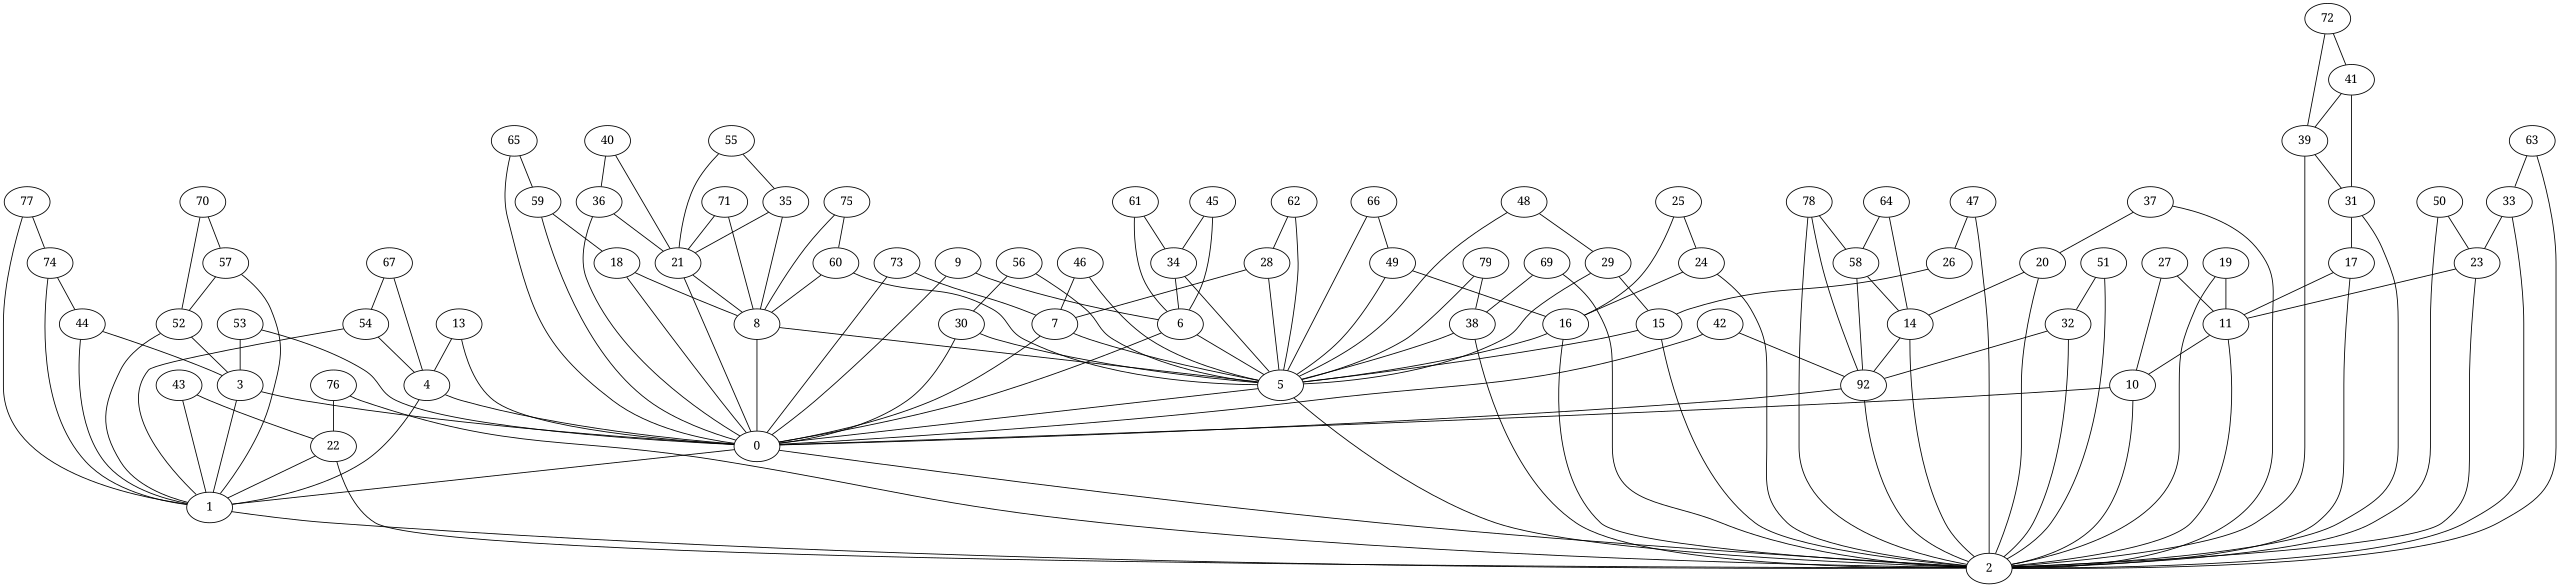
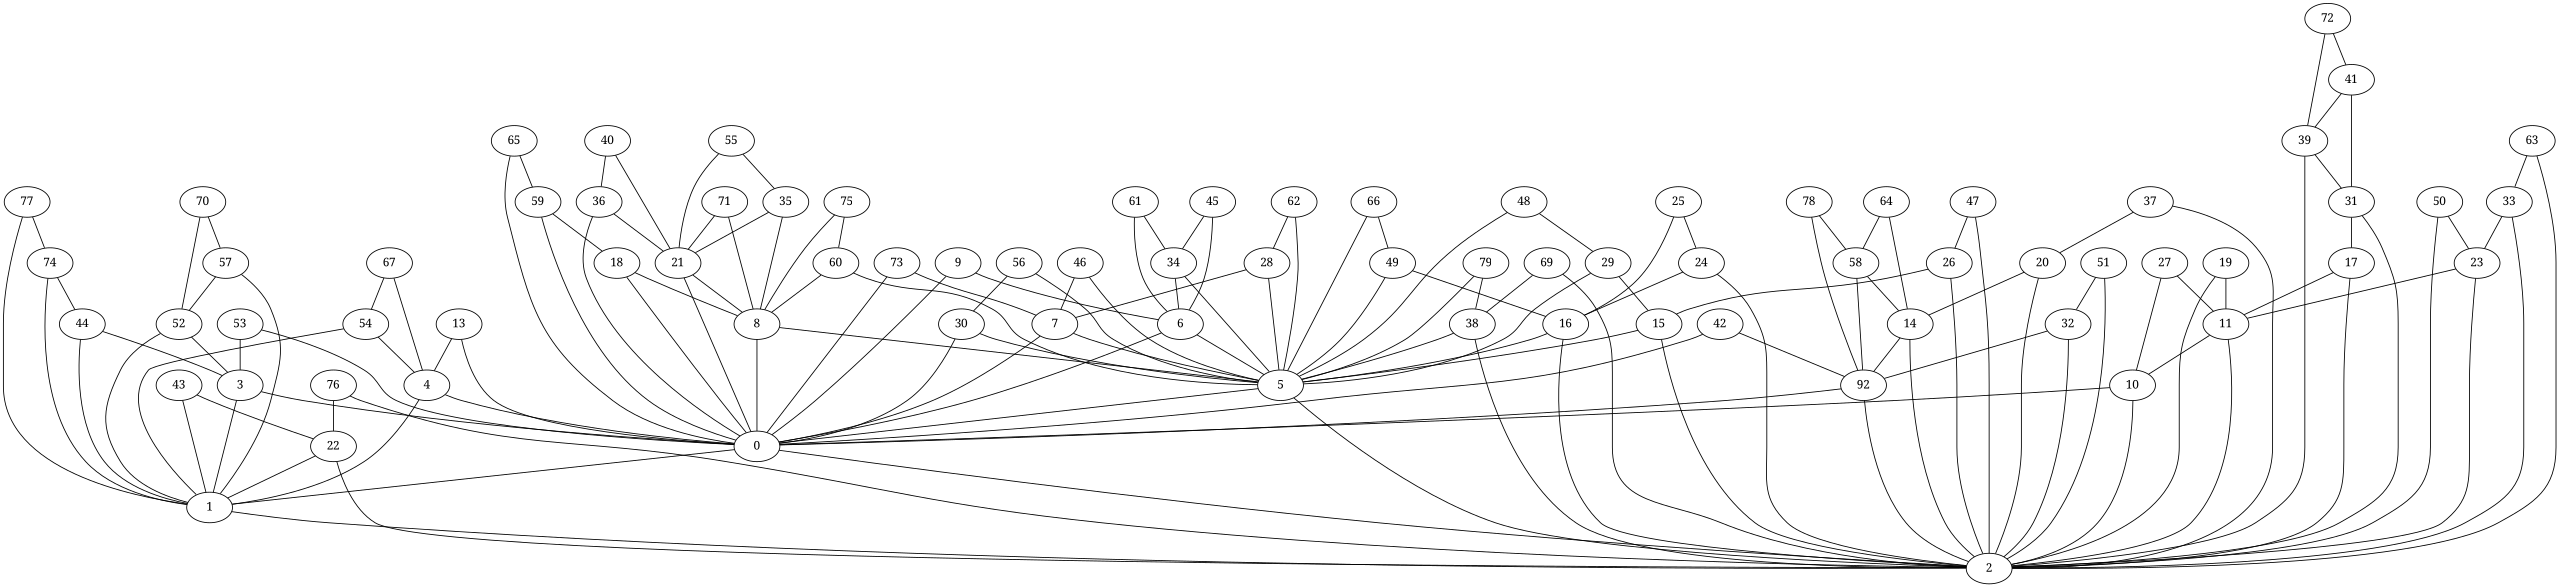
  graph {
    fontname="Noto Serif"
    node [fontname="Noto Serif"]
    edge [fontname="Noto Serif"]
    0
    1
    2
    3
    4
    5
    6
    7
    8
    9
    10
    11
    n13 [label=92]
    13
    14
    15
    16
    17
    18
    19
    20
    21
    22
    23
    24
    25
    26
    27
    28
    29
    30
    31
    32
    33
    34
    35
    36
    37
    38
    39
    40
    41
    42
    43
    44
    45
    46
    47
    48
    49
    50
    51
    52
    53
    54
    55
    56
    57
    58
    59
    60
    61
    62
    63
    64
    65
    66
    67
    69
    70
    71
    72
    73
    74
    75
    76
    77
    78
    79
    0 -- 1
    0 -- 2
    1 -- 2
    3 -- 0
    3 -- 1
    4 -- 0
    4 -- 1
    5 -- 0
    5 -- 2
    6 -- 0
    6 -- 5
    7 -- 0
    7 -- 5
    8 -- 0
    8 -- 5
    9 -- 0
    9 -- 6
    10 -- 0
    10 -- 2
    11 -- 2
    11 -- 10
    n13 -- 0
    n13 -- 2
    13 -- 0
    13 -- 4
    14 -- 2
    14 -- n13
    15 -- 2
    15 -- 5
    16 -- 2
    16 -- 5
    17 -- 2
    17 -- 11
    18 -- 0
    18 -- 8
    19 -- 2
    19 -- 11
    20 -- 2
    20 -- 14
    21 -- 0
    21 -- 8
    22 -- 1
    22 -- 2
    23 -- 2
    23 -- 11
    24 -- 2
    24 -- 16
    25 -- 16
    25 -- 24
-   78 -- 2
+   26 -- 2
    26 -- 15
    27 -- 10
    27 -- 11
    28 -- 5
    28 -- 7
    29 -- 5
    29 -- 15
    30 -- 0
    30 -- 5
    31 -- 2
    31 -- 17
    32 -- 2
    32 -- n13
    33 -- 2
    33 -- 23
    34 -- 5
    34 -- 6
    35 -- 8
    35 -- 21
    36 -- 0
    36 -- 21
    37 -- 2
    37 -- 20
    38 -- 2
    38 -- 5
    39 -- 2
    39 -- 31
    40 -- 21
    40 -- 36
    41 -- 31
    41 -- 39
    42 -- 0
    42 -- n13
    43 -- 1
    43 -- 22
    44 -- 1
    44 -- 3
    45 -- 6
    45 -- 34
    46 -- 5
    46 -- 7
    47 -- 2
    47 -- 26
    48 -- 5
    48 -- 29
    49 -- 5
    49 -- 16
    50 -- 2
    50 -- 23
    51 -- 2
    51 -- 32
    52 -- 1
    52 -- 3
    53 -- 0
    53 -- 3
    54 -- 1
    54 -- 4
    55 -- 21
    55 -- 35
    56 -- 5
    56 -- 30
    57 -- 1
    57 -- 52
    58 -- n13
    58 -- 14
    59 -- 0
    59 -- 18
    60 -- 5
    60 -- 8
    61 -- 6
    61 -- 34
    62 -- 5
    62 -- 28
    63 -- 2
    63 -- 33
    64 -- 14
    64 -- 58
    65 -- 0
    65 -- 59
    66 -- 5
    66 -- 49
    67 -- 4
    67 -- 54
    69 -- 2
    69 -- 38
    70 -- 52
    70 -- 57
    71 -- 8
    71 -- 21
    72 -- 39
    72 -- 41
    73 -- 0
    73 -- 7
    74 -- 1
    74 -- 44
    75 -- 8
    75 -- 60
    76 -- 2
    76 -- 22
    77 -- 1
    77 -- 74
    78 -- n13
    78 -- 58
    79 -- 5
    79 -- 38
  }
